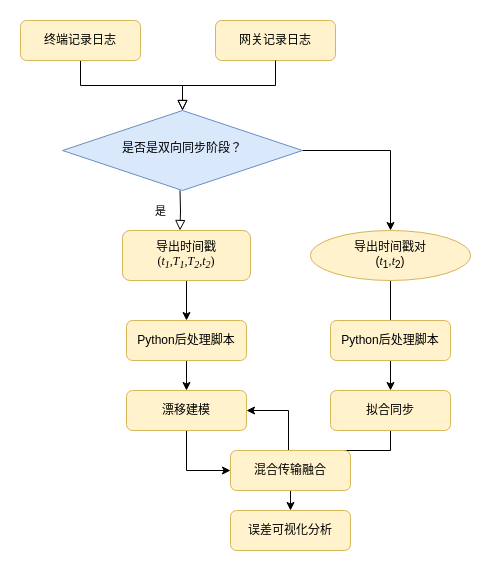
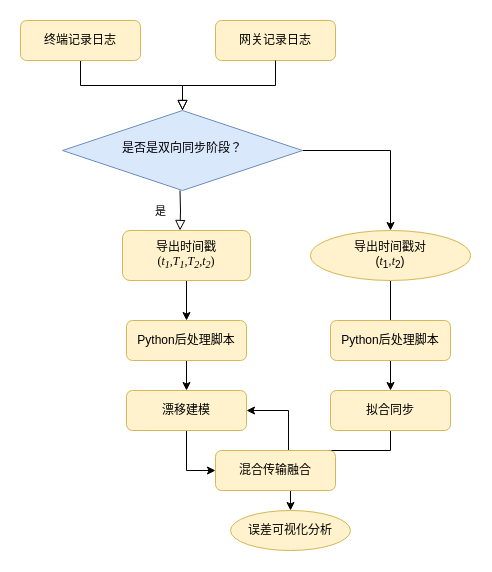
  <mxCell id="0" />
  <mxCell id="1" parent="0" />
  <mxCell id="2" value="" style="rounded=0;html=1;jettySize=auto;orthogonalLoop=1;fontSize=11;endArrow=block;endFill=0;endSize=8;strokeWidth=1;shadow=0;labelBackgroundColor=none;edgeStyle=orthogonalEdgeStyle;" parent="1" source="3" target="12" edge="1"><mxGeometry relative="1" as="geometry"><mxPoint x="80" y="110" as="targetPoint" /></mxGeometry></mxCell>
  <mxCell id="3" value="终端记录日志" style="rounded=1;whiteSpace=wrap;html=1;fontSize=12;glass=0;strokeWidth=1;shadow=0;fillColor=#fff2cc;strokeColor=#d6b656;" parent="1" vertex="1"><mxGeometry x="20" y="20" width="120" height="40" as="geometry" /></mxCell>
  <mxCell id="4" value="是" style="rounded=0;html=1;jettySize=auto;orthogonalLoop=1;fontSize=11;endArrow=block;endFill=0;endSize=8;strokeWidth=1;shadow=0;labelBackgroundColor=none;edgeStyle=orthogonalEdgeStyle;" parent="1" edge="1"><mxGeometry y="20" relative="1" as="geometry"><mxPoint as="offset" /><mxPoint x="179.5" y="190" as="sourcePoint" /><mxPoint x="179.5" y="230" as="targetPoint" /></mxGeometry></mxCell>
  <mxCell id="5" value="" style="edgeStyle=orthogonalEdgeStyle;rounded=0;orthogonalLoop=1;jettySize=auto;html=1;" parent="1" source="6" target="17" edge="1"><mxGeometry relative="1" as="geometry" /></mxCell>
  <mxCell id="6" value="Python后处理脚本" style="rounded=1;whiteSpace=wrap;html=1;fontSize=12;glass=0;strokeWidth=1;shadow=0;fillColor=#fff2cc;strokeColor=#d6b656;" parent="1" vertex="1"><mxGeometry x="126" y="320" width="120" height="40" as="geometry" /></mxCell>
  <mxCell id="7" value="" style="edgeStyle=orthogonalEdgeStyle;rounded=0;orthogonalLoop=1;jettySize=auto;html=1;" parent="1" source="8" target="19" edge="1"><mxGeometry relative="1" as="geometry" /></mxCell>
  <mxCell id="8" value="导出时间戳对&lt;div&gt;(&lt;i&gt;&lt;font face=&quot;Times New Roman&quot;&gt;t&lt;/font&gt;&lt;/i&gt;&lt;sub&gt;1&lt;/sub&gt;,&lt;font face=&quot;Times New Roman&quot;&gt;&lt;i&gt;t&lt;/i&gt;&lt;/font&gt;&lt;sub&gt;2&lt;/sub&gt;)&lt;/div&gt;" style="ellipse;whiteSpace=wrap;html=1;fontSize=12;glass=0;strokeWidth=1;shadow=0;fillColor=#fff2cc;strokeColor=#d6b656;" parent="1" vertex="1"><mxGeometry x="310" y="230" width="160" height="50" as="geometry" /></mxCell>
  <mxCell id="9" value="网关记录日志" style="rounded=1;whiteSpace=wrap;html=1;fontSize=12;glass=0;strokeWidth=1;shadow=0;fillColor=#fff2cc;strokeColor=#d6b656;" parent="1" vertex="1"><mxGeometry x="215" y="20" width="120" height="40" as="geometry" /></mxCell>
  <mxCell id="10" value="" style="rounded=0;html=1;jettySize=auto;orthogonalLoop=1;fontSize=11;endArrow=block;endFill=0;endSize=8;strokeWidth=1;shadow=0;labelBackgroundColor=none;edgeStyle=orthogonalEdgeStyle;exitX=0.5;exitY=1;exitDx=0;exitDy=0;entryX=0.5;entryY=0;entryDx=0;entryDy=0;" parent="1" source="9" target="12" edge="1"><mxGeometry relative="1" as="geometry"><mxPoint x="260" y="80" as="sourcePoint" /><mxPoint x="260" y="110" as="targetPoint" /><Array as="points" /></mxGeometry></mxCell>
  <mxCell id="11" value="" style="edgeStyle=orthogonalEdgeStyle;rounded=0;orthogonalLoop=1;jettySize=auto;html=1;entryX=0.5;entryY=0;entryDx=0;entryDy=0;" parent="1" source="12" target="8" edge="1"><mxGeometry relative="1" as="geometry"><mxPoint x="462" y="150" as="targetPoint" /></mxGeometry></mxCell>
  <mxCell id="12" value="是否是双向同步阶段？" style="rhombus;whiteSpace=wrap;html=1;shadow=0;fontFamily=Helvetica;fontSize=12;align=center;strokeWidth=1;spacing=6;spacingTop=-4;fillColor=#dae8fc;strokeColor=#6c8ebf;" parent="1" vertex="1"><mxGeometry x="62" y="110" width="240" height="80" as="geometry" /></mxCell>
  <mxCell id="13" style="edgeStyle=orthogonalEdgeStyle;rounded=0;orthogonalLoop=1;jettySize=auto;html=1;exitX=0.5;exitY=1;exitDx=0;exitDy=0;entryX=0.5;entryY=0;entryDx=0;entryDy=0;" parent="1" source="14" target="6" edge="1"><mxGeometry relative="1" as="geometry" /></mxCell>
  <mxCell id="14" value="导出时间戳&lt;div&gt;&lt;font face=&quot;Times New Roman&quot;&gt;(&lt;i&gt;t&lt;sub&gt;1&lt;/sub&gt;,T&lt;sub&gt;1&lt;/sub&gt;,T&lt;sub&gt;2&lt;/sub&gt;,t&lt;sub&gt;2&lt;/sub&gt;&lt;/i&gt;)&lt;/font&gt;&lt;/div&gt;" style="rounded=1;whiteSpace=wrap;html=1;fontSize=12;glass=0;strokeWidth=1;shadow=0;fillColor=#fff2cc;strokeColor=#d6b656;" parent="1" vertex="1"><mxGeometry x="122" y="230" width="128" height="50" as="geometry" /></mxCell>
  <mxCell id="15" value="Python后处理脚本" style="rounded=1;whiteSpace=wrap;html=1;fontSize=12;glass=0;strokeWidth=1;shadow=0;fillColor=#fff2cc;strokeColor=#d6b656;" parent="1" vertex="1"><mxGeometry x="330" y="320" width="120" height="40" as="geometry" /></mxCell>
  <mxCell id="16" style="edgeStyle=orthogonalEdgeStyle;rounded=0;orthogonalLoop=1;jettySize=auto;html=1;exitX=0.5;exitY=1;exitDx=0;exitDy=0;entryX=0;entryY=0.5;entryDx=0;entryDy=0;" edge="1" parent="1" source="17" target="21"><mxGeometry relative="1" as="geometry" /></mxCell>
  <mxCell id="17" value="漂移建模" style="rounded=1;whiteSpace=wrap;html=1;fontSize=12;glass=0;strokeWidth=1;shadow=0;fillColor=#fff2cc;strokeColor=#d6b656;" parent="1" vertex="1"><mxGeometry x="126" y="390" width="120" height="40" as="geometry" /></mxCell>
  <mxCell id="18" style="edgeStyle=orthogonalEdgeStyle;rounded=0;orthogonalLoop=1;jettySize=auto;html=1;exitX=0.5;exitY=1;exitDx=0;exitDy=0;" edge="1" parent="1" source="19" target="17"><mxGeometry relative="1" as="geometry" /></mxCell>
  <mxCell id="19" value="拟合同步" style="rounded=1;whiteSpace=wrap;html=1;fontSize=12;glass=0;strokeWidth=1;shadow=0;fillColor=#fff2cc;strokeColor=#d6b656;" parent="1" vertex="1"><mxGeometry x="330" y="390" width="120" height="40" as="geometry" /></mxCell>
  <mxCell id="20" style="edgeStyle=orthogonalEdgeStyle;rounded=0;orthogonalLoop=1;jettySize=auto;html=1;exitX=0.5;exitY=1;exitDx=0;exitDy=0;entryX=0.5;entryY=0;entryDx=0;entryDy=0;" edge="1" parent="1" source="21" target="22"><mxGeometry relative="1" as="geometry" /></mxCell>
- <mxCell id="21" value="混合传输融合" style="rounded=1;whiteSpace=wrap;html=1;fontSize=12;glass=0;strokeWidth=1;shadow=0;fillColor=#fff2cc;strokeColor=#d6b656;" parent="1" vertex="1"><mxGeometry x="230" y="450" width="120" height="40" as="geometry" /></mxCell>
- <mxCell id="22" value="误差可视化分析" style="rounded=1;whiteSpace=wrap;html=1;fontSize=12;glass=0;strokeWidth=1;shadow=0;fillColor=#fff2cc;strokeColor=#d6b656;" parent="1" vertex="1"><mxGeometry x="230" y="510" width="120" height="40" as="geometry" /></mxCell>
+ <mxCell id="21" value="混合传输融合" style="rounded=1;whiteSpace=wrap;html=1;fontSize=12;glass=0;strokeWidth=1;shadow=0;fillColor=#fff2cc;strokeColor=#d6b656;" parent="1" vertex="1"><mxGeometry x="215" y="450" width="120" height="40" as="geometry" /></mxCell>
+ <mxCell id="22" value="误差可视化分析" style="ellipse;whiteSpace=wrap;html=1;fontSize=12;glass=0;strokeWidth=1;shadow=0;fillColor=#fff2cc;strokeColor=#d6b656;" parent="1" vertex="1"><mxGeometry x="230" y="510" width="120" height="40" as="geometry" /></mxCell>
